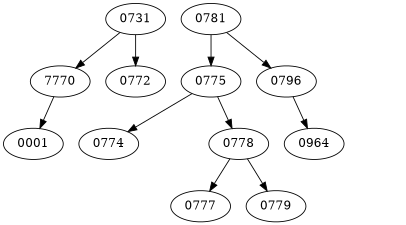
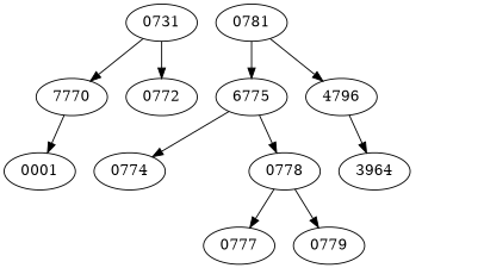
  digraph {
    x3 [style=invis width=.1]
    0001
    n3 [label=7770]
    0772
    0777
    0779
    0774
    0778
-   0964
-   0775
-   0796
+   0964 [label=3964]
+   0775 [label=6775]
+   0796 [label=4796]
    n12 [label=0731]
    0781
    x1 [style=invis width=.1]
    x2 [style=invis width=.1]
    x4 [style=invis width=.1]
    subgraph sub_1 {
      rank=same
      x3
      0001
    }
    subgraph sub_2 {
      rank=same
      n3
      0772
    }
    subgraph sub_3 {
      rank=same
      0777
      0779
    }
    subgraph sub_4 {
      rank=same
      0774
      0778
    }
    subgraph sub_5 {
      rank=same
      x3
      0964
    }
    subgraph sub_6 {
      rank=same
      0775
      0796
    }
    subgraph sub_7 {
      rank=same
      n12
      0781
    }
    x3 -> 0964 [style=invis]
    0001 -> x3 [style=invis]
    n3 -> x3 [style=invis]
    n3 -> 0001
    n3 -> 0772 [style=invis]
    0777 -> 0779 [style=invis]
    0774 -> 0778 [style=invis]
    0778 -> 0777
    0778 -> 0779
    0775 -> 0774
    0775 -> 0778
    0775 -> 0796 [style=invis]
    0796 -> x3 [style=invis]
    0796 -> 0964
    n12 -> n3
    n12 -> 0772
    n12 -> 0781 [style=invis]
    0781 -> 0775
    0781 -> 0796
  }
